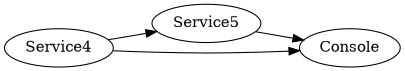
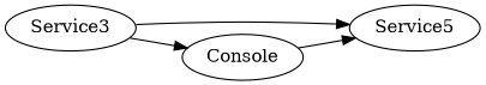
  digraph {
    rankdir=LR
    n1 [label=Service5]
    Console
-   Service3 [label=Service4]
-   n1 -> Console
+   Service3
+   Console -> n1
    Service3 -> n1
    Service3 -> Console
  }
